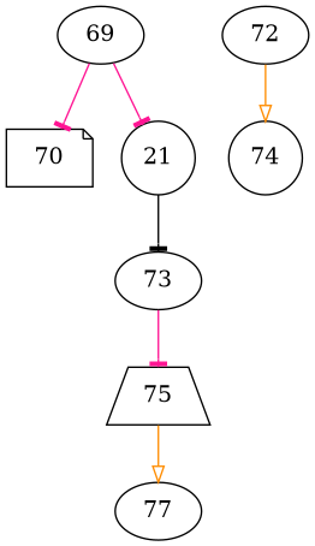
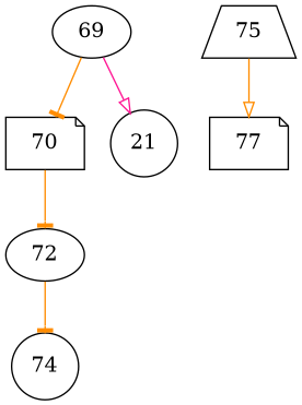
  digraph {
    node [shape=ellipse]
    edge [action=0 arrowhead=tee color=darkorange]
    70 [shape=note]
    69
    n3 [label=21 shape=circle]
    72
-   73
    74 [shape=circle]
    75 [shape=trapezium]
-   77
-   69 -> 70 [color=deeppink]
-   69 -> n3 [color=deeppink]
-   n3 -> 73 [color=black]
-   72 -> 74 [action=1 arrowhead=onormal]
-   73 -> 75 [action=1 color=deeppink]
+   77 [shape=note]
+   70 -> 72
+   69 -> 70
+   69 -> n3 [arrowhead=onormal color=deeppink]
+   72 -> 74 [action=1]
    75 -> 77 [action=2 arrowhead=onormal]
  }
